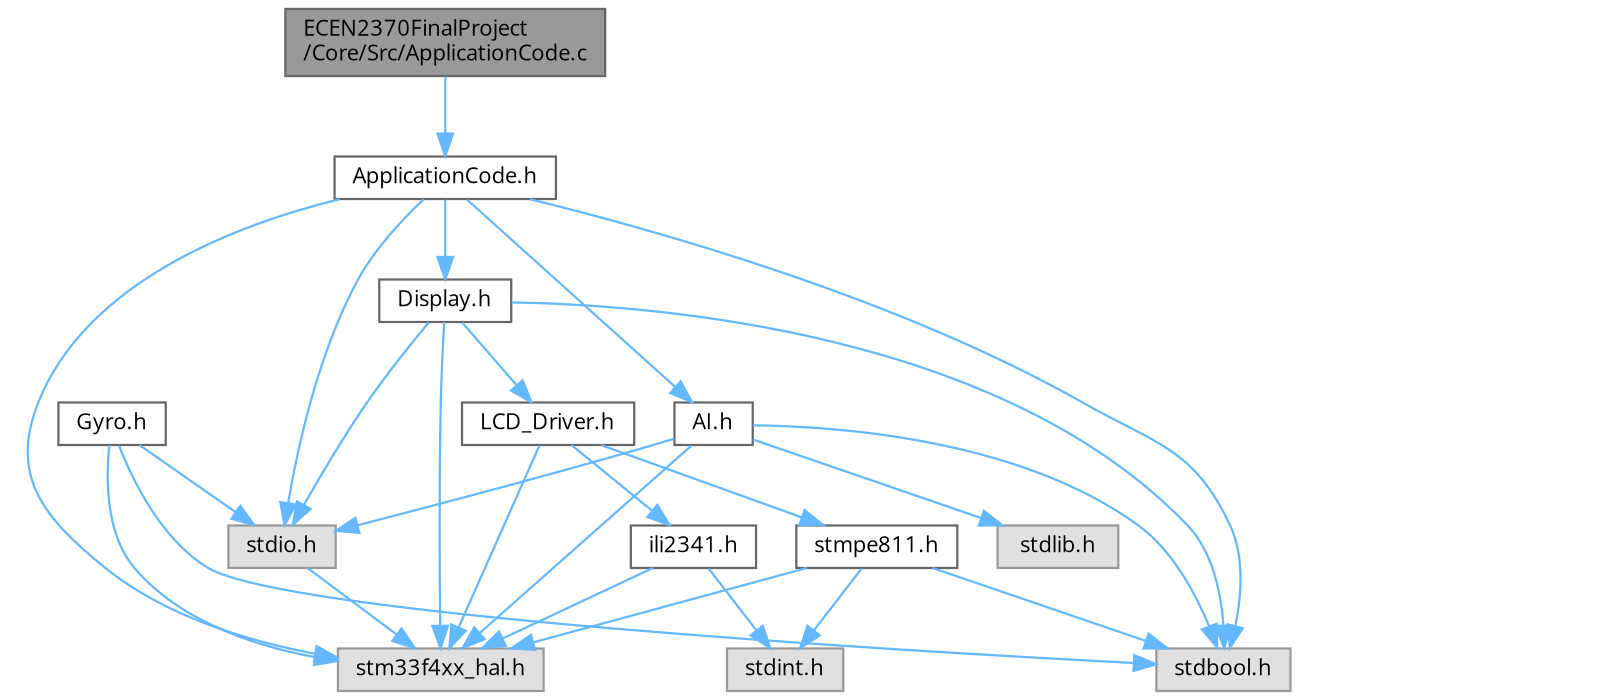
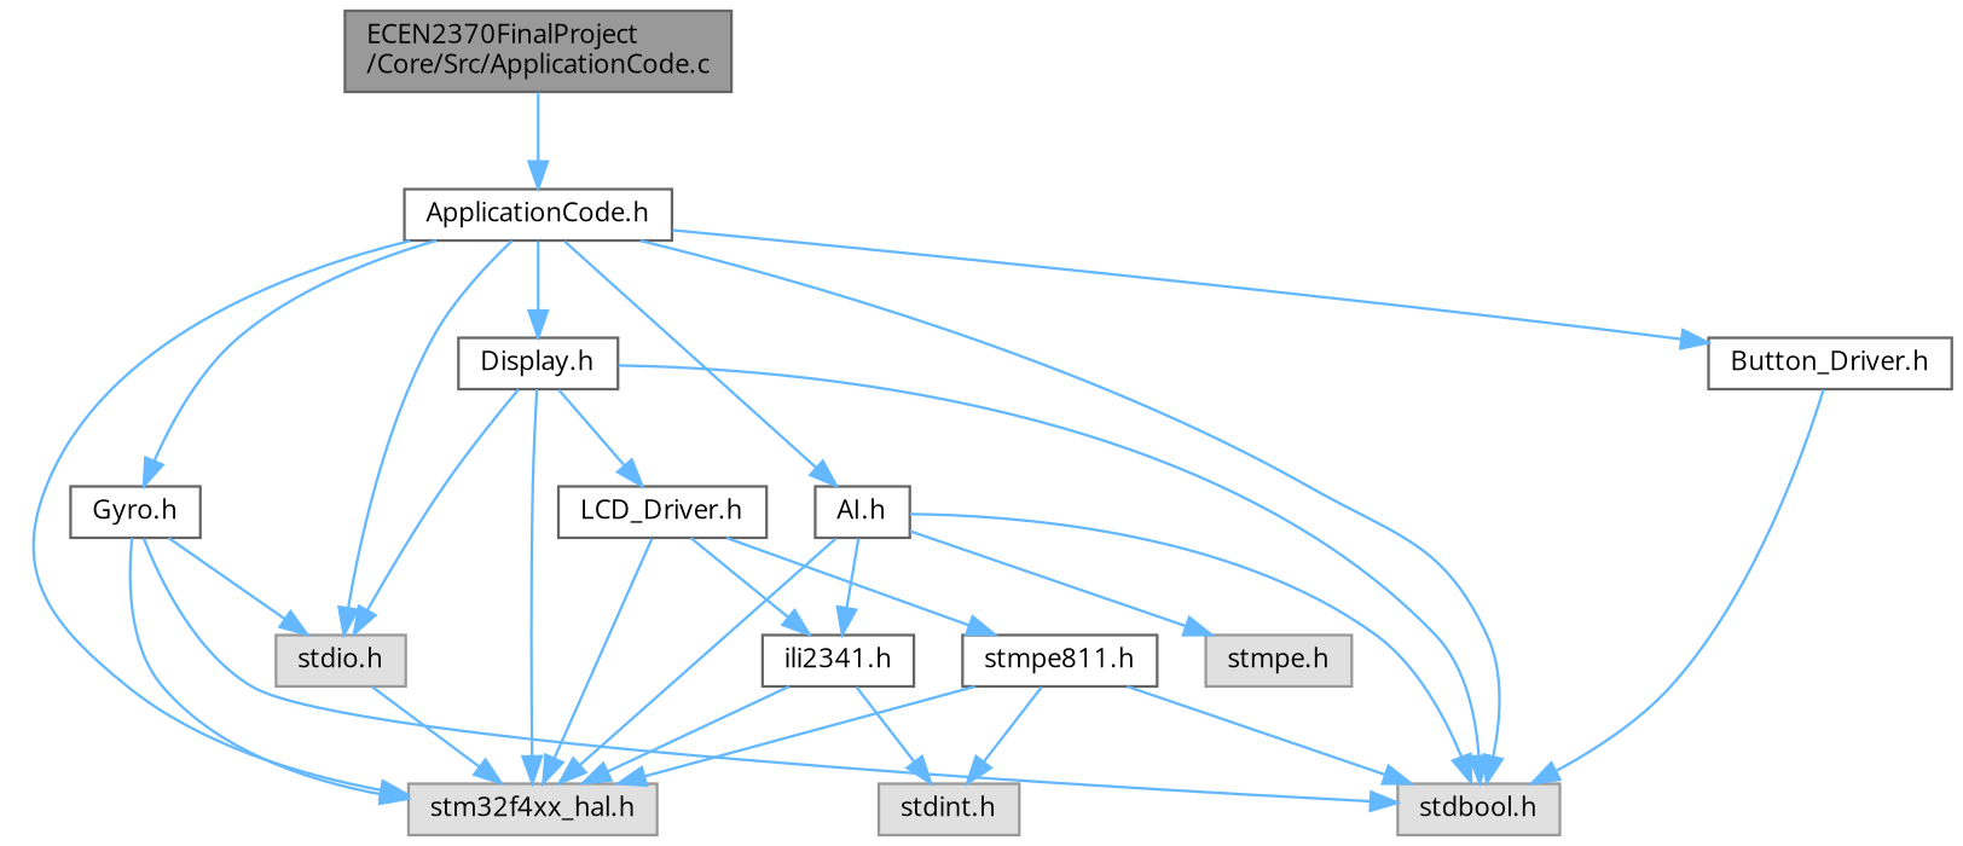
  digraph {
    fontname="Open Sans"
    node [color=grey40 fillcolor=white fontname="Open Sans" fontsize=10 shape=box style=filled]
    edge [color=steelblue1 fontname="Open Sans" fontsize=10 labelfontname=Helvetica labelfontsize=10 style=solid]
    n1 [color=gray40 fillcolor=grey60 fontcolor=black height=0.2 label="ECEN2370FinalProject\l/Core/Src/ApplicationCode.c" width=0.4]
    n2 [height=0.2 label="ApplicationCode.h" width=0.4]
-   n3 [color=grey60 fillcolor="#E0E0E0" height=0.2 label="stm33f4xx_hal.h" width=0.4]
+   n3 [color=grey60 fillcolor="#E0E0E0" height=0.2 label="stm32f4xx_hal.h" width=0.4]
    n4 [color=grey60 fillcolor="#E0E0E0" height=0.2 label="stdio.h" width=0.4]
    n5 [color=grey60 fillcolor="#E0E0E0" height=0.2 label="stdbool.h" width=0.4]
    n6 [height=0.2 label="Gyro.h" width=0.4]
    n7 [height=0.2 label="AI.h" width=0.4]
    n8 [height=0.2 label="Display.h" width=0.4]
-   n10 [color=grey60 fillcolor="#E0E0E0" height=0.2 label="stdlib.h" width=0.4]
+   n9 [height=0.2 label="Button_Driver.h" width=0.4]
+   n10 [color=grey60 fillcolor="#E0E0E0" height=0.2 label="stmpe.h" width=0.4]
    n11 [height=0.2 label="LCD_Driver.h" width=0.4]
    n12 [height=0.2 label="ili2341.h" width=0.4]
    n13 [height=0.2 label="stmpe811.h" width=0.4]
    n14 [color=grey60 fillcolor="#E0E0E0" height=0.2 label="stdint.h" width=0.4]
    n1 -> n2
    n2 -> n3
    n2 -> n4
    n2 -> n5
+   n2 -> n6
    n2 -> n7
    n2 -> n8
+   n2 -> n9
    n4 -> n3
    n6 -> n3
    n6 -> n4
    n6 -> n5
    n7 -> n3
-   n7 -> n4
+   n7 -> n12
    n7 -> n5
    n7 -> n10
    n8 -> n3
    n8 -> n4
    n8 -> n5
    n8 -> n11
+   n9 -> n5
    n11 -> n3
    n11 -> n12
    n11 -> n13
    n12 -> n3
    n12 -> n14
    n13 -> n3
    n13 -> n5
    n13 -> n14
  }
